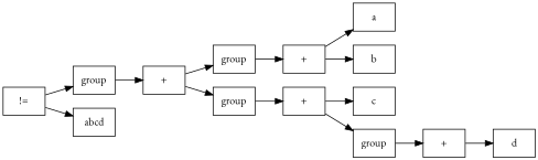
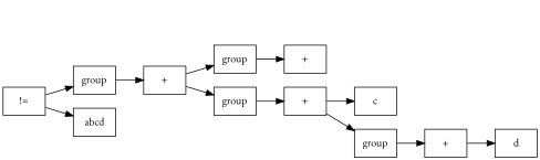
  digraph {
    fontname="EB Garamond"
    rankdir=LR
    node [fontname="EB Garamond" shape=box]
    edge [fontname="EB Garamond"]
    n1 [label="!="]
    n2 [label=group]
    n3 [label=abcd]
    n4 [label="+"]
    n5 [label=group]
    n6 [label=group]
    n7 [label="+"]
    n8 [label="+"]
-   n9 [label=a]
-   n10 [label=b]
    n11 [label=c]
    n12 [label=group]
    n13 [label="+"]
    n14 [label=d]
    n1 -> n2
    n1 -> n3
    n2 -> n4
    n4 -> n5
    n4 -> n6
    n5 -> n7
    n6 -> n8
-   n7 -> n9
-   n7 -> n10
    n8 -> n11
    n8 -> n12
    n12 -> n13
    n13 -> n14
  }
